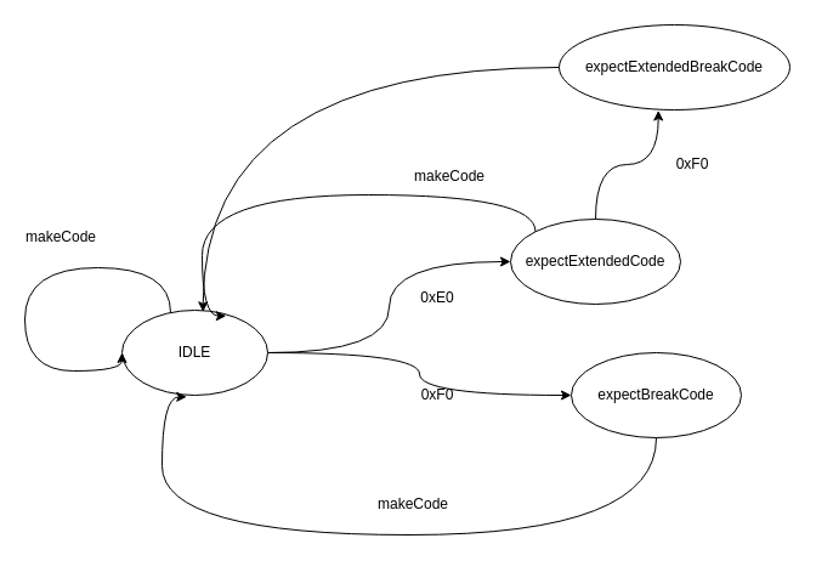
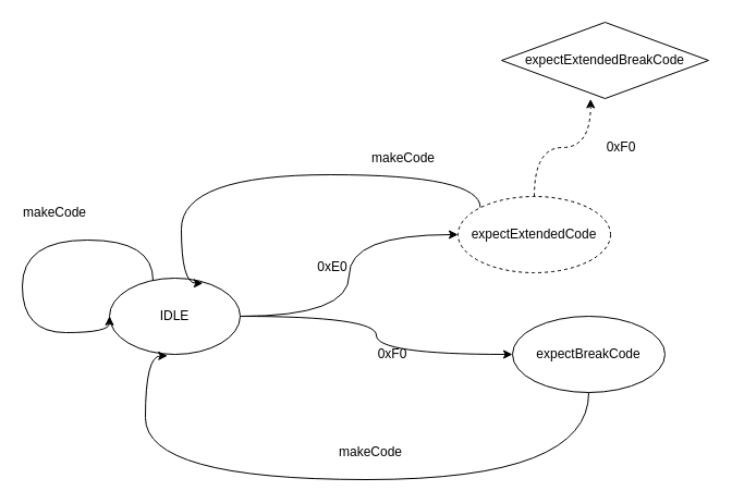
  <mxCell id="0" />
  <mxCell id="1" parent="0" />
  <mxCell id="2" style="edgeStyle=orthogonalEdgeStyle;curved=1;orthogonalLoop=1;jettySize=auto;html=1;entryX=0;entryY=0.5;entryDx=0;entryDy=0;" edge="1" parent="1" source="4" target="8"><mxGeometry relative="1" as="geometry" /></mxCell>
  <mxCell id="3" style="edgeStyle=orthogonalEdgeStyle;curved=1;orthogonalLoop=1;jettySize=auto;html=1;entryX=0;entryY=0.5;entryDx=0;entryDy=0;" edge="1" parent="1" source="4" target="13"><mxGeometry relative="1" as="geometry" /></mxCell>
  <mxCell id="4" value="IDLE" style="ellipse;whiteSpace=wrap;html=1;" vertex="1" parent="1"><mxGeometry x="100" y="255" width="120" height="70" as="geometry" /></mxCell>
  <mxCell id="5" style="edgeStyle=orthogonalEdgeStyle;orthogonalLoop=1;jettySize=auto;html=1;entryX=0;entryY=0.5;entryDx=0;entryDy=0;curved=1;" edge="1" parent="1" source="4" target="4"><mxGeometry relative="1" as="geometry"><Array as="points"><mxPoint x="140" y="220" /><mxPoint x="20" y="220" /><mxPoint x="20" y="305" /></Array></mxGeometry></mxCell>
  <mxCell id="6" value="makeCode" style="text;html=1;strokeColor=none;fillColor=none;align=center;verticalAlign=middle;whiteSpace=wrap;rounded=0;" vertex="1" parent="1"><mxGeometry x="20" y="180" width="60" height="30" as="geometry" /></mxCell>
  <mxCell id="7" style="edgeStyle=orthogonalEdgeStyle;curved=1;orthogonalLoop=1;jettySize=auto;html=1;entryX=0.444;entryY=1.019;entryDx=0;entryDy=0;entryPerimeter=0;exitX=0.5;exitY=1;exitDx=0;exitDy=0;" edge="1" parent="1" source="8" target="4"><mxGeometry relative="1" as="geometry"><Array as="points"><mxPoint x="540" y="440" /><mxPoint x="133" y="440" /></Array></mxGeometry></mxCell>
  <mxCell id="8" value="expectBreakCode" style="ellipse;whiteSpace=wrap;html=1;" vertex="1" parent="1"><mxGeometry x="470" y="290" width="140" height="70" as="geometry" /></mxCell>
  <mxCell id="9" value="0xF0" style="text;html=1;strokeColor=none;fillColor=none;align=center;verticalAlign=middle;whiteSpace=wrap;rounded=0;" vertex="1" parent="1"><mxGeometry x="330" y="310" width="60" height="30" as="geometry" /></mxCell>
  <mxCell id="10" value="makeCode" style="text;html=1;strokeColor=none;fillColor=none;align=center;verticalAlign=middle;whiteSpace=wrap;rounded=0;" vertex="1" parent="1"><mxGeometry x="310" y="400" width="60" height="30" as="geometry" /></mxCell>
  <mxCell id="11" style="edgeStyle=orthogonalEdgeStyle;curved=1;orthogonalLoop=1;jettySize=auto;html=1;entryX=0.715;entryY=0.067;entryDx=0;entryDy=0;entryPerimeter=0;exitX=0;exitY=0;exitDx=0;exitDy=0;" edge="1" parent="1" source="13" target="4"><mxGeometry relative="1" as="geometry"><Array as="points"><mxPoint x="441" y="160" /><mxPoint x="166" y="160" /></Array></mxGeometry></mxCell>
- <mxCell id="12" style="edgeStyle=orthogonalEdgeStyle;curved=1;orthogonalLoop=1;jettySize=auto;html=1;entryX=0.43;entryY=1.007;entryDx=0;entryDy=0;entryPerimeter=0;" edge="1" parent="1" source="13" target="18"><mxGeometry relative="1" as="geometry" /></mxCell>
- <mxCell id="13" value="expectExtendedCode" style="ellipse;whiteSpace=wrap;html=1;" vertex="1" parent="1"><mxGeometry x="420" y="180" width="140" height="70" as="geometry" /></mxCell>
- <mxCell id="14" value="0xE0" style="text;html=1;strokeColor=none;fillColor=none;align=center;verticalAlign=middle;whiteSpace=wrap;rounded=0;" vertex="1" parent="1"><mxGeometry x="330" y="230" width="60" height="30" as="geometry" /></mxCell>
+ <mxCell id="12" style="edgeStyle=orthogonalEdgeStyle;curved=1;orthogonalLoop=1;jettySize=auto;html=1;entryX=0.43;entryY=1.007;entryDx=0;entryDy=0;entryPerimeter=0;dashed=1;" edge="1" parent="1" source="13" target="18"><mxGeometry relative="1" as="geometry" /></mxCell>
+ <mxCell id="13" value="expectExtendedCode" style="ellipse;whiteSpace=wrap;html=1;dashed=1;" vertex="1" parent="1"><mxGeometry x="420" y="180" width="140" height="70" as="geometry" /></mxCell>
+ <mxCell id="14" value="0xE0" style="text;html=1;strokeColor=none;fillColor=none;align=center;verticalAlign=middle;whiteSpace=wrap;rounded=0;" vertex="1" parent="1"><mxGeometry x="275" y="230" width="60" height="30" as="geometry" /></mxCell>
  <mxCell id="15" value="0xF0" style="text;html=1;strokeColor=none;fillColor=none;align=center;verticalAlign=middle;whiteSpace=wrap;rounded=0;" vertex="1" parent="1"><mxGeometry x="540" y="120" width="60" height="30" as="geometry" /></mxCell>
  <mxCell id="16" value="makeCode" style="text;html=1;strokeColor=none;fillColor=none;align=center;verticalAlign=middle;whiteSpace=wrap;rounded=0;" vertex="1" parent="1"><mxGeometry x="340" y="130" width="60" height="30" as="geometry" /></mxCell>
- <mxCell id="17" style="edgeStyle=orthogonalEdgeStyle;curved=1;orthogonalLoop=1;jettySize=auto;html=1;entryX=0.556;entryY=0.019;entryDx=0;entryDy=0;entryPerimeter=0;" edge="1" parent="1" source="18" target="4"><mxGeometry relative="1" as="geometry" /></mxCell>
- <mxCell id="18" value="expectExtendedBreakCode" style="ellipse;whiteSpace=wrap;html=1;" vertex="1" parent="1"><mxGeometry x="460" y="20" width="190" height="70" as="geometry" /></mxCell>
+ <mxCell id="18" value="expectExtendedBreakCode" style="rhombus;whiteSpace=wrap;html=1;" vertex="1" parent="1"><mxGeometry x="460" y="20" width="190" height="70" as="geometry" /></mxCell>
